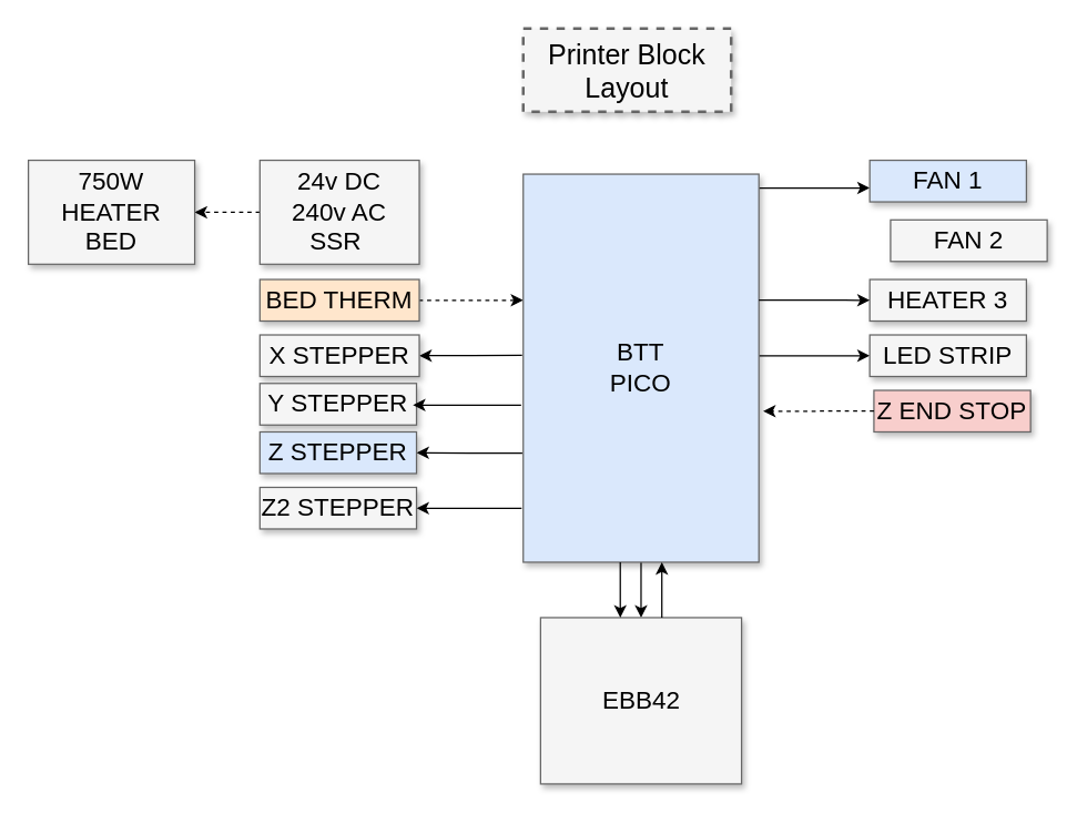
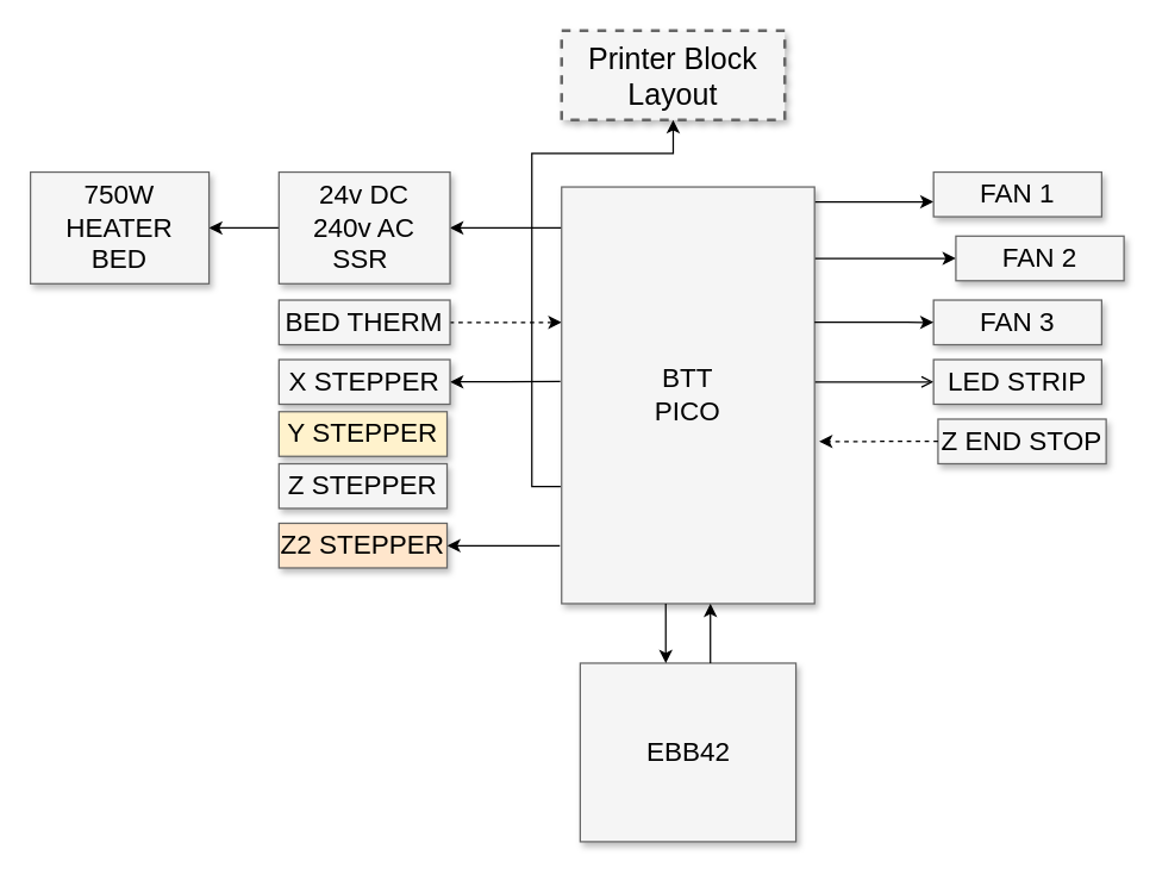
  <mxCell id="0" style=";html=1;" />
  <mxCell id="1" style=";html=1;" parent="0" />
  <mxCell id="2" value="Printer Block&lt;div&gt;Layout&lt;/div&gt;" style="whiteSpace=wrap;html=1;shadow=1;fontSize=20;fillColor=#f5f5f5;strokeColor=#666666;strokeWidth=2;dashed=1;" parent="1" vertex="1"><mxGeometry x="377" y="20" width="150" height="60" as="geometry" /></mxCell>
  <mxCell id="3" style="edgeStyle=elbowEdgeStyle;rounded=0;html=1;startArrow=none;startFill=0;jettySize=auto;orthogonalLoop=1;fontSize=18;elbow=vertical;" parent="1" source="11" target="12" edge="1"><mxGeometry relative="1" as="geometry" /></mxCell>
- <mxCell id="4" style="edgeStyle=elbowEdgeStyle;rounded=0;html=1;startArrow=none;startFill=0;jettySize=auto;orthogonalLoop=1;fontSize=18;elbow=vertical;" parent="1" source="11" target="19" edge="1"><mxGeometry relative="1" as="geometry" /></mxCell>
+ <mxCell id="4" style="edgeStyle=elbowEdgeStyle;rounded=0;html=1;startArrow=none;startFill=0;jettySize=auto;orthogonalLoop=1;fontSize=18;elbow=vertical;" parent="1" source="11" target="13" edge="1"><mxGeometry relative="1" as="geometry" /></mxCell>
  <mxCell id="5" style="edgeStyle=elbowEdgeStyle;rounded=0;html=1;startArrow=classic;startFill=1;jettySize=auto;orthogonalLoop=1;fontSize=18;elbow=vertical;endArrow=none;endFill=0;dashed=1;" parent="1" source="11" target="14" edge="1"><mxGeometry relative="1" as="geometry" /></mxCell>
- <mxCell id="6" style="edgeStyle=elbowEdgeStyle;rounded=0;html=1;startArrow=none;startFill=0;jettySize=auto;orthogonalLoop=1;fontSize=18;elbow=vertical;" parent="1" source="11" target="15" edge="1"><mxGeometry relative="1" as="geometry" /></mxCell>
+ <mxCell id="6" style="edgeStyle=elbowEdgeStyle;rounded=0;html=1;startArrow=none;startFill=0;jettySize=auto;orthogonalLoop=1;fontSize=18;elbow=vertical;endArrow=open;" parent="1" source="11" target="15" edge="1"><mxGeometry relative="1" as="geometry" /></mxCell>
+ <mxCell id="7" style="edgeStyle=orthogonalEdgeStyle;rounded=0;orthogonalLoop=1;jettySize=auto;html=1;exitX=0;exitY=0.098;exitDx=0;exitDy=0;entryX=1;entryY=0.5;entryDx=0;entryDy=0;exitPerimeter=0;" edge="1" parent="1" source="11" target="17"><mxGeometry relative="1" as="geometry" /></mxCell>
  <mxCell id="8" style="edgeStyle=orthogonalEdgeStyle;rounded=0;orthogonalLoop=1;jettySize=auto;html=1;exitX=-0.005;exitY=0.467;exitDx=0;exitDy=0;entryX=1;entryY=0.5;entryDx=0;entryDy=0;exitPerimeter=0;" edge="1" parent="1" source="11" target="26"><mxGeometry relative="1" as="geometry" /></mxCell>
- <mxCell id="9" style="edgeStyle=orthogonalEdgeStyle;rounded=0;orthogonalLoop=1;jettySize=auto;html=1;entryX=1;entryY=0.5;entryDx=0;entryDy=0;exitX=-0.004;exitY=0.719;exitDx=0;exitDy=0;exitPerimeter=0;" edge="1" parent="1" source="11" target="28"><mxGeometry relative="1" as="geometry" /></mxCell>
+ <mxCell id="9" style="edgeStyle=orthogonalEdgeStyle;rounded=0;orthogonalLoop=1;jettySize=auto;html=1;exitX=-0.004;exitY=0.719;exitDx=0;exitDy=0;exitPerimeter=0;" edge="1" parent="1" source="11" target="2"><mxGeometry relative="1" as="geometry" /></mxCell>
  <mxCell id="10" style="edgeStyle=orthogonalEdgeStyle;rounded=0;orthogonalLoop=1;jettySize=auto;html=1;entryX=1;entryY=0.5;entryDx=0;entryDy=0;exitX=-0.007;exitY=0.861;exitDx=0;exitDy=0;exitPerimeter=0;" edge="1" parent="1" source="11" target="29"><mxGeometry relative="1" as="geometry" /></mxCell>
- <mxCell id="11" value="BTT&lt;div&gt;PICO&lt;/div&gt;" style="whiteSpace=wrap;html=1;shadow=1;fontSize=18;fillColor=#dae8fc;strokeColor=#666666;" parent="1" vertex="1"><mxGeometry x="377" y="125" width="170" height="280" as="geometry" /></mxCell>
- <mxCell id="12" value="FAN 1" style="whiteSpace=wrap;html=1;shadow=1;fontSize=18;fillColor=#dae8fc;strokeColor=#666666;rotation=0;" parent="1" vertex="1"><mxGeometry x="627" y="115" width="113" height="30" as="geometry" /></mxCell>
+ <mxCell id="11" value="BTT&lt;div&gt;PICO&lt;/div&gt;" style="whiteSpace=wrap;html=1;shadow=1;fontSize=18;fillColor=#f5f5f5;strokeColor=#666666;" parent="1" vertex="1"><mxGeometry x="377" y="125" width="170" height="280" as="geometry" /></mxCell>
+ <mxCell id="12" value="FAN 1" style="whiteSpace=wrap;html=1;shadow=1;fontSize=18;fillColor=#f5f5f5;strokeColor=#666666;rotation=0;" parent="1" vertex="1"><mxGeometry x="627" y="115" width="113" height="30" as="geometry" /></mxCell>
  <mxCell id="13" value="FAN 2" style="whiteSpace=wrap;html=1;shadow=1;fontSize=18;fillColor=#f5f5f5;strokeColor=#666666;" parent="1" vertex="1"><mxGeometry x="642" y="158" width="113" height="30" as="geometry" /></mxCell>
- <mxCell id="14" value="BED THERM" style="whiteSpace=wrap;html=1;shadow=1;fontSize=18;fillColor=#ffe6cc;strokeColor=#666666;rotation=0;" parent="1" vertex="1"><mxGeometry x="187" y="201" width="115" height="30" as="geometry" /></mxCell>
+ <mxCell id="14" value="BED THERM" style="whiteSpace=wrap;html=1;shadow=1;fontSize=18;fillColor=#f5f5f5;strokeColor=#666666;rotation=0;" parent="1" vertex="1"><mxGeometry x="187" y="201" width="115" height="30" as="geometry" /></mxCell>
  <mxCell id="15" value="LED STRIP" style="whiteSpace=wrap;html=1;shadow=1;fontSize=18;fillColor=#f5f5f5;strokeColor=#666666;rotation=0;" parent="1" vertex="1"><mxGeometry x="627" y="241" width="113" height="30" as="geometry" /></mxCell>
- <mxCell id="16" style="edgeStyle=orthogonalEdgeStyle;rounded=0;orthogonalLoop=1;jettySize=auto;html=1;dashed=1;" edge="1" parent="1" source="17" target="18"><mxGeometry relative="1" as="geometry" /></mxCell>
+ <mxCell id="16" style="edgeStyle=orthogonalEdgeStyle;rounded=0;orthogonalLoop=1;jettySize=auto;html=1;" edge="1" parent="1" source="17" target="18"><mxGeometry relative="1" as="geometry" /></mxCell>
  <mxCell id="17" value="24v DC&lt;div&gt;240v AC&lt;div&gt;SSR&amp;nbsp;&lt;/div&gt;&lt;/div&gt;" style="whiteSpace=wrap;html=1;shadow=1;fontSize=18;fillColor=#f5f5f5;strokeColor=#666666;rotation=0;" parent="1" vertex="1"><mxGeometry x="187" y="115" width="115" height="75" as="geometry" /></mxCell>
  <mxCell id="18" value="&lt;div&gt;750W&lt;/div&gt;&lt;div&gt;HEATER&lt;/div&gt;&lt;div&gt;BED&lt;/div&gt;" style="whiteSpace=wrap;html=1;shadow=1;fontSize=18;fillColor=#f5f5f5;strokeColor=#666666;rotation=0;" parent="1" vertex="1"><mxGeometry x="20" y="115" width="120" height="75" as="geometry" /></mxCell>
  <mxCell id="19" value="EBB42" style="whiteSpace=wrap;html=1;shadow=1;fontSize=18;fillColor=#f5f5f5;strokeColor=#666666;" parent="1" vertex="1"><mxGeometry x="389.5" y="445" width="145" height="120" as="geometry" /></mxCell>
  <mxCell id="20" style="edgeStyle=elbowEdgeStyle;rounded=0;html=1;startArrow=none;startFill=0;jettySize=auto;orthogonalLoop=1;fontSize=18;" parent="1" edge="1"><mxGeometry relative="1" as="geometry"><mxPoint x="477" y="445" as="sourcePoint" /><mxPoint x="477" y="405" as="targetPoint" /><Array as="points"><mxPoint x="477" y="425" /><mxPoint x="477" y="425" /></Array></mxGeometry></mxCell>
  <mxCell id="21" style="edgeStyle=elbowEdgeStyle;rounded=0;html=1;startArrow=none;startFill=0;jettySize=auto;orthogonalLoop=1;fontSize=18;" parent="1" edge="1"><mxGeometry relative="1" as="geometry"><mxPoint x="447" y="405" as="sourcePoint" /><mxPoint x="447" y="445" as="targetPoint" /><Array as="points"><mxPoint x="447" y="425" /><mxPoint x="477" y="435" /></Array></mxGeometry></mxCell>
- <mxCell id="22" value="HEATER 3" style="whiteSpace=wrap;html=1;shadow=1;fontSize=18;fillColor=#f5f5f5;strokeColor=#666666;" vertex="1" parent="1"><mxGeometry x="627" y="201" width="113" height="30" as="geometry" /></mxCell>
+ <mxCell id="22" value="FAN 3" style="whiteSpace=wrap;html=1;shadow=1;fontSize=18;fillColor=#f5f5f5;strokeColor=#666666;" vertex="1" parent="1"><mxGeometry x="627" y="201" width="113" height="30" as="geometry" /></mxCell>
  <mxCell id="23" style="edgeStyle=elbowEdgeStyle;rounded=0;html=1;startArrow=none;startFill=0;jettySize=auto;orthogonalLoop=1;fontSize=18;elbow=vertical;" edge="1" parent="1"><mxGeometry relative="1" as="geometry"><mxPoint x="547" y="215.91" as="sourcePoint" /><mxPoint x="627" y="215.91" as="targetPoint" /></mxGeometry></mxCell>
- <mxCell id="24" value="Z END STOP" style="whiteSpace=wrap;html=1;shadow=1;fontSize=18;fillColor=#f8cecc;strokeColor=#666666;rotation=0;" vertex="1" parent="1"><mxGeometry x="630" y="281" width="113" height="30" as="geometry" /></mxCell>
+ <mxCell id="24" value="Z END STOP" style="whiteSpace=wrap;html=1;shadow=1;fontSize=18;fillColor=#f5f5f5;strokeColor=#666666;rotation=0;" vertex="1" parent="1"><mxGeometry x="630" y="281" width="113" height="30" as="geometry" /></mxCell>
  <mxCell id="25" style="edgeStyle=orthogonalEdgeStyle;rounded=0;orthogonalLoop=1;jettySize=auto;html=1;entryX=1.018;entryY=0.611;entryDx=0;entryDy=0;entryPerimeter=0;dashed=1;" edge="1" parent="1" source="24" target="11"><mxGeometry relative="1" as="geometry" /></mxCell>
  <mxCell id="26" value="X STEPPER" style="whiteSpace=wrap;html=1;shadow=1;fontSize=18;fillColor=#f5f5f5;strokeColor=#666666;rotation=0;" vertex="1" parent="1"><mxGeometry x="187" y="241" width="115" height="30" as="geometry" /></mxCell>
- <mxCell id="27" value="Y STEPPER" style="whiteSpace=wrap;html=1;shadow=1;fontSize=18;fillColor=#f5f5f5;strokeColor=#666666;rotation=0;" vertex="1" parent="1"><mxGeometry x="187" y="276" width="113" height="30" as="geometry" /></mxCell>
- <mxCell id="28" value="Z STEPPER" style="whiteSpace=wrap;html=1;shadow=1;fontSize=18;fillColor=#dae8fc;strokeColor=#666666;rotation=0;" vertex="1" parent="1"><mxGeometry x="187" y="311" width="113" height="30" as="geometry" /></mxCell>
- <mxCell id="29" value="Z2 STEPPER" style="whiteSpace=wrap;html=1;shadow=1;fontSize=18;fillColor=#f5f5f5;strokeColor=#666666;rotation=0;" vertex="1" parent="1"><mxGeometry x="187" y="351" width="113" height="30" as="geometry" /></mxCell>
- <mxCell id="30" style="edgeStyle=orthogonalEdgeStyle;rounded=0;orthogonalLoop=1;jettySize=auto;html=1;entryX=0.977;entryY=0.523;entryDx=0;entryDy=0;entryPerimeter=0;exitX=-0.009;exitY=0.595;exitDx=0;exitDy=0;exitPerimeter=0;" edge="1" parent="1" source="11" target="27"><mxGeometry relative="1" as="geometry" /></mxCell>
+ <mxCell id="27" value="Y STEPPER" style="whiteSpace=wrap;html=1;shadow=1;fontSize=18;fillColor=#fff2cc;strokeColor=#666666;rotation=0;" vertex="1" parent="1"><mxGeometry x="187" y="276" width="113" height="30" as="geometry" /></mxCell>
+ <mxCell id="28" value="Z STEPPER" style="whiteSpace=wrap;html=1;shadow=1;fontSize=18;fillColor=#f5f5f5;strokeColor=#666666;rotation=0;" vertex="1" parent="1"><mxGeometry x="187" y="311" width="113" height="30" as="geometry" /></mxCell>
+ <mxCell id="29" value="Z2 STEPPER" style="whiteSpace=wrap;html=1;shadow=1;fontSize=18;fillColor=#ffe6cc;strokeColor=#666666;rotation=0;" vertex="1" parent="1"><mxGeometry x="187" y="351" width="113" height="30" as="geometry" /></mxCell>
